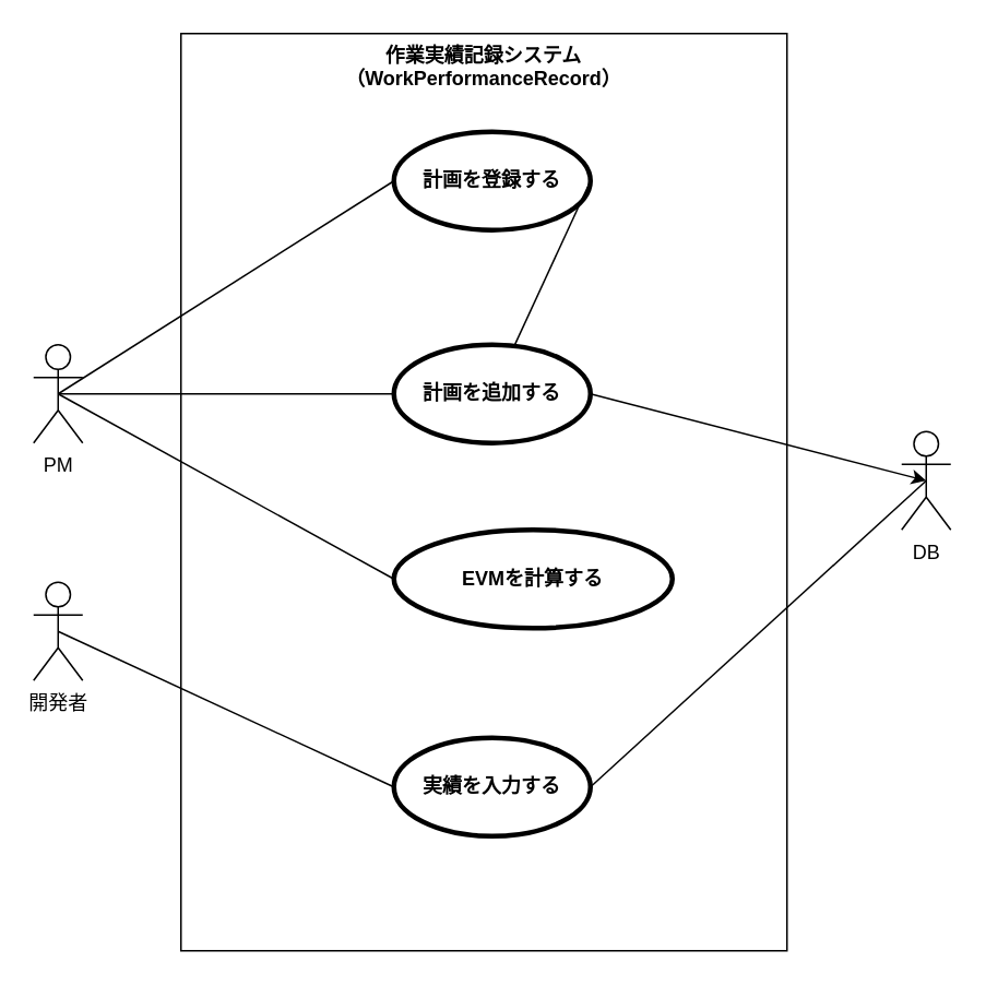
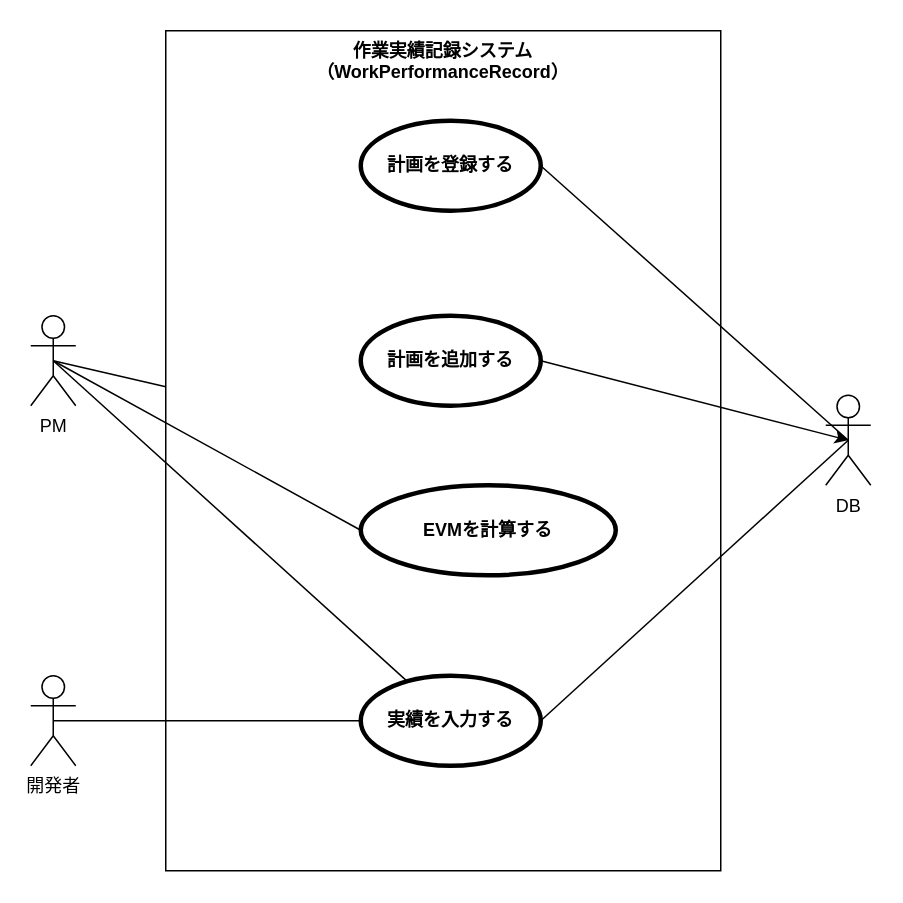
  <mxCell id="0" />
  <mxCell id="1" parent="0" />
  <mxCell id="2" value="作業実績記録システム&lt;br&gt;（WorkPerformanceRecord）" style="shape=rect;html=1;verticalAlign=top;fontStyle=1;whiteSpace=wrap;align=center;" vertex="1" parent="1"><mxGeometry x="110" y="20" width="370" height="560" as="geometry" /></mxCell>
  <mxCell id="3" value="PM" style="shape=umlActor;html=1;verticalLabelPosition=bottom;verticalAlign=top;align=center;" vertex="1" parent="1"><mxGeometry x="20" y="210" width="30" height="60" as="geometry" /></mxCell>
- <mxCell id="4" value="開発者" style="shape=umlActor;html=1;verticalLabelPosition=bottom;verticalAlign=top;align=center;" vertex="1" parent="1"><mxGeometry x="20" y="355" width="30" height="60" as="geometry" /></mxCell>
+ <mxCell id="4" value="開発者" style="shape=umlActor;html=1;verticalLabelPosition=bottom;verticalAlign=top;align=center;" vertex="1" parent="1"><mxGeometry x="20" y="450" width="30" height="60" as="geometry" /></mxCell>
  <mxCell id="5" value="DB" style="shape=umlActor;html=1;verticalLabelPosition=bottom;verticalAlign=top;align=center;" vertex="1" parent="1"><mxGeometry x="550" y="263" width="30" height="60" as="geometry" /></mxCell>
  <mxCell id="6" value="計画を登録する" style="shape=ellipse;html=1;strokeWidth=3;fontStyle=1;whiteSpace=wrap;align=center;perimeter=ellipsePerimeter;" vertex="1" parent="1"><mxGeometry x="240" y="80" width="120" height="60" as="geometry" /></mxCell>
  <mxCell id="7" value="実績を入力する" style="shape=ellipse;html=1;strokeWidth=3;fontStyle=1;whiteSpace=wrap;align=center;perimeter=ellipsePerimeter;" vertex="1" parent="1"><mxGeometry x="240" y="450" width="120" height="60" as="geometry" /></mxCell>
- <mxCell id="8" value="" style="edgeStyle=none;html=1;endArrow=none;verticalAlign=bottom;exitX=0.5;exitY=0.5;exitDx=0;exitDy=0;exitPerimeter=0;entryX=0;entryY=0.5;entryDx=0;entryDy=0;" edge="1" parent="1" source="3" target="6"><mxGeometry width="160" relative="1" as="geometry"><mxPoint x="90" y="249.5" as="sourcePoint" /><mxPoint x="250" y="249.5" as="targetPoint" /></mxGeometry></mxCell>
+ <mxCell id="8" value="" style="edgeStyle=none;html=1;endArrow=none;verticalAlign=bottom;exitX=0.5;exitY=0.5;exitDx=0;exitDy=0;exitPerimeter=0;" edge="1" parent="1" source="3" target="7"><mxGeometry width="160" relative="1" as="geometry"><mxPoint x="90" y="249.5" as="sourcePoint" /><mxPoint x="250" y="249.5" as="targetPoint" /></mxGeometry></mxCell>
  <mxCell id="9" value="EVMを計算する" style="shape=ellipse;html=1;strokeWidth=3;fontStyle=1;whiteSpace=wrap;align=center;perimeter=ellipsePerimeter;" vertex="1" parent="1"><mxGeometry x="240" y="323" width="170" height="60" as="geometry" /></mxCell>
  <mxCell id="10" value="" style="edgeStyle=none;html=1;endArrow=none;verticalAlign=bottom;exitX=0.5;exitY=0.5;exitDx=0;exitDy=0;exitPerimeter=0;entryX=0;entryY=0.5;entryDx=0;entryDy=0;" edge="1" parent="1" source="3" target="9"><mxGeometry width="160" relative="1" as="geometry"><mxPoint x="0" y="750" as="sourcePoint" /><mxPoint x="160" y="750" as="targetPoint" /></mxGeometry></mxCell>
  <mxCell id="11" value="" style="edgeStyle=none;html=1;endArrow=none;verticalAlign=bottom;exitX=0.5;exitY=0.5;exitDx=0;exitDy=0;exitPerimeter=0;entryX=0;entryY=0.5;entryDx=0;entryDy=0;" edge="1" parent="1" source="4" target="7"><mxGeometry width="160" relative="1" as="geometry"><mxPoint x="0" y="750" as="sourcePoint" /><mxPoint x="160" y="750" as="targetPoint" /></mxGeometry></mxCell>
  <mxCell id="12" value="計画を追加する" style="shape=ellipse;html=1;strokeWidth=3;fontStyle=1;whiteSpace=wrap;align=center;perimeter=ellipsePerimeter;" vertex="1" parent="1"><mxGeometry x="240" y="210" width="120" height="60" as="geometry" /></mxCell>
- <mxCell id="13" value="" style="edgeStyle=none;html=1;endArrow=none;verticalAlign=bottom;exitX=0.5;exitY=0.5;exitDx=0;exitDy=0;exitPerimeter=0;entryX=0;entryY=0.5;entryDx=0;entryDy=0;" edge="1" parent="1" source="3" target="12"><mxGeometry width="160" relative="1" as="geometry"><mxPoint x="80" y="320" as="sourcePoint" /><mxPoint x="240" y="320" as="targetPoint" /></mxGeometry></mxCell>
- <mxCell id="14" value="" style="edgeStyle=none;html=1;endArrow=none;verticalAlign=bottom;exitX=1;exitY=0.5;exitDx=0;exitDy=0;" edge="1" parent="1" source="6" target="12"><mxGeometry width="160" relative="1" as="geometry"><mxPoint x="20" y="600" as="sourcePoint" /><mxPoint x="180" y="600" as="targetPoint" /></mxGeometry></mxCell>
+ <mxCell id="13" value="" style="edgeStyle=none;html=1;endArrow=none;verticalAlign=bottom;exitX=0.5;exitY=0.5;exitDx=0;exitDy=0;exitPerimeter=0;" edge="1" parent="1" source="3" target="2"><mxGeometry width="160" relative="1" as="geometry"><mxPoint x="80" y="320" as="sourcePoint" /><mxPoint x="240" y="320" as="targetPoint" /></mxGeometry></mxCell>
+ <mxCell id="14" value="" style="edgeStyle=none;html=1;endArrow=none;verticalAlign=bottom;entryX=0.5;entryY=0.5;entryDx=0;entryDy=0;entryPerimeter=0;exitX=1;exitY=0.5;exitDx=0;exitDy=0;" edge="1" parent="1" source="6" target="5"><mxGeometry width="160" relative="1" as="geometry"><mxPoint x="20" y="600" as="sourcePoint" /><mxPoint x="180" y="600" as="targetPoint" /></mxGeometry></mxCell>
  <mxCell id="15" value="" style="edgeStyle=none;html=1;endArrow=classic;verticalAlign=bottom;entryX=0.5;entryY=0.5;entryDx=0;entryDy=0;entryPerimeter=0;exitX=1;exitY=0.5;exitDx=0;exitDy=0;" edge="1" parent="1" source="12" target="5"><mxGeometry width="160" relative="1" as="geometry"><mxPoint x="20" y="640" as="sourcePoint" /><mxPoint x="180" y="640" as="targetPoint" /></mxGeometry></mxCell>
  <mxCell id="16" value="" style="edgeStyle=none;html=1;endArrow=none;verticalAlign=bottom;exitX=1;exitY=0.5;exitDx=0;exitDy=0;entryX=0.5;entryY=0.5;entryDx=0;entryDy=0;entryPerimeter=0;" edge="1" parent="1" source="7" target="5"><mxGeometry width="160" relative="1" as="geometry"><mxPoint x="20" y="660" as="sourcePoint" /><mxPoint x="540" y="490" as="targetPoint" /></mxGeometry></mxCell>
